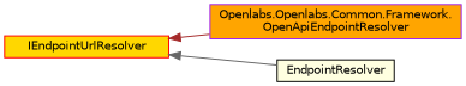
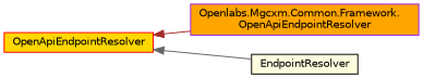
  digraph {
    rankdir=LR
    node [fontname=Helvetica fontsize=10 shape=box style=filled]
    edge [dir=back fontname=Helvetica fontsize=10 labelfontname=Helvetica labelfontsize=10 style=solid]
-   n1 [color=purple fillcolor=orange fontcolor=black height=0.2 label="Openlabs.Openlabs.Common.Framework.\lOpenApiEndpointResolver" width=0.4]
+   n1 [color=purple fillcolor=orange fontcolor=black height=0.2 label="Openlabs.Mgcxm.Common.Framework.\lOpenApiEndpointResolver" width=0.4]
    n2 [color=black fillcolor=lightyellow height=0.2 label=EndpointResolver width=0.4]
-   n3 [color=red fillcolor=gold height=0.2 label=IEndpointUrlResolver width=0.4]
+   n3 [color=red fillcolor=gold height=0.2 label=OpenApiEndpointResolver width=0.4]
    n3 -> n1 [color=brown]
    n3 -> n2 [color=gray40]
  }
